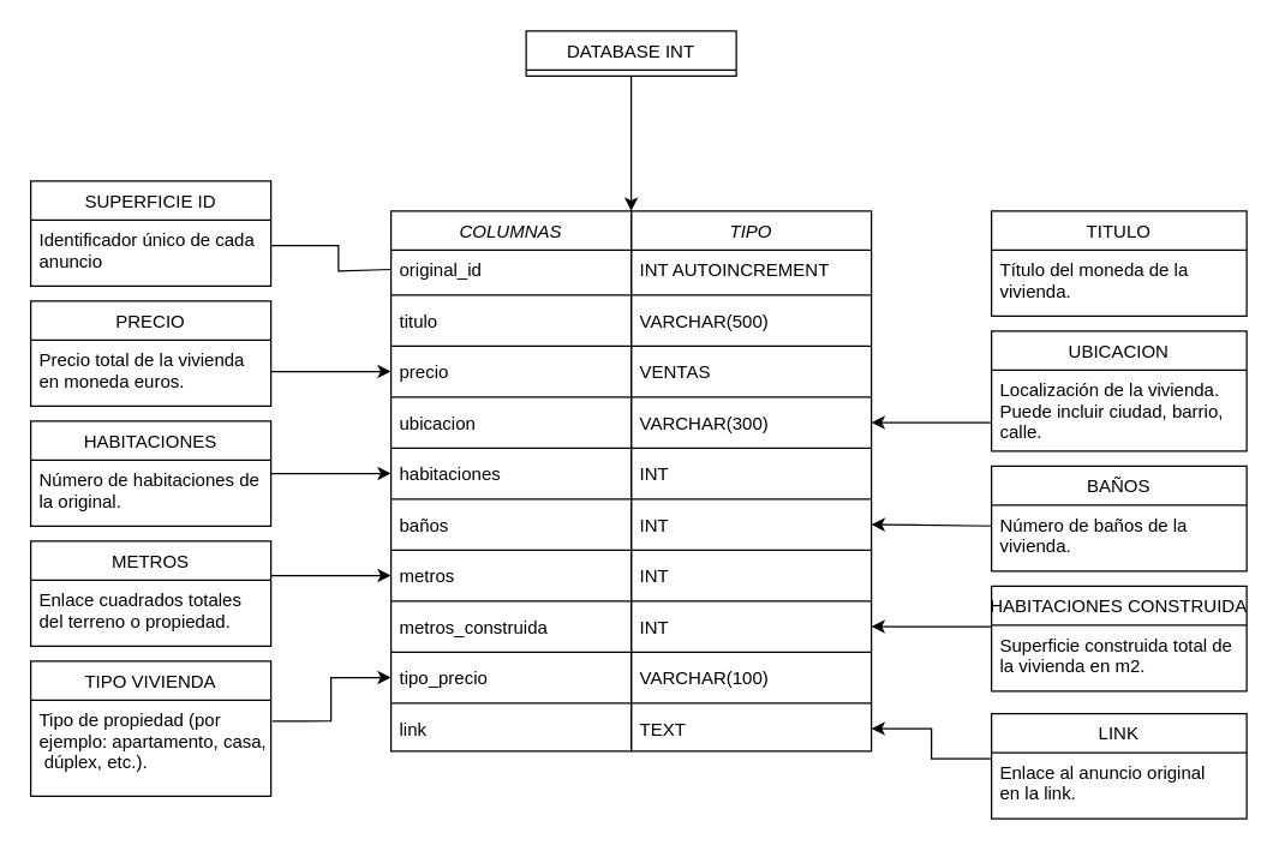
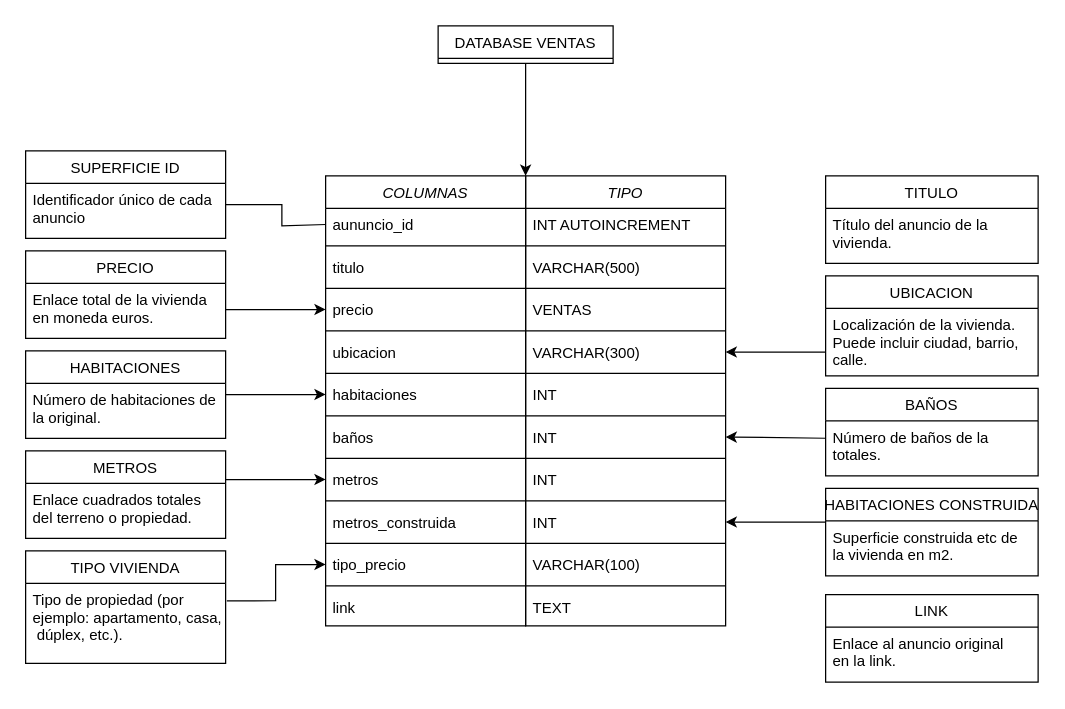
  <mxCell id="0" />
  <mxCell id="1" parent="0" />
  <mxCell id="2" value="TIPO" style="swimlane;fontStyle=2;align=center;verticalAlign=top;childLayout=stackLayout;horizontal=1;startSize=26;horizontalStack=0;resizeParent=1;resizeLast=0;collapsible=1;marginBottom=0;rounded=0;shadow=0;strokeWidth=1;" parent="1" vertex="1"><mxGeometry y="140" width="160" height="360" as="geometry" x="420"><mxRectangle x="230" y="140" width="160" height="26" as="alternateBounds" /></mxGeometry></mxCell>
  <mxCell id="3" value="INT AUTOINCREMENT" style="text;align=left;verticalAlign=top;spacingLeft=4;spacingRight=4;overflow=hidden;rotatable=0;points=[[0,0.5],[1,0.5]];portConstraint=eastwest;" parent="2" vertex="1"><mxGeometry y="26" width="160" height="26" as="geometry" /></mxCell>
  <mxCell id="4" value="" style="line;html=1;strokeWidth=1;align=left;verticalAlign=middle;spacingTop=-1;spacingLeft=3;spacingRight=3;rotatable=0;labelPosition=right;points=[];portConstraint=eastwest;" parent="2" vertex="1"><mxGeometry y="52" width="160" height="8" as="geometry" /></mxCell>
  <mxCell id="5" value="VARCHAR(500)" style="text;align=left;verticalAlign=top;spacingLeft=4;spacingRight=4;overflow=hidden;rotatable=0;points=[[0,0.5],[1,0.5]];portConstraint=eastwest;" parent="2" vertex="1"><mxGeometry y="60" width="160" height="26" as="geometry" /></mxCell>
  <mxCell id="6" value="" style="line;html=1;strokeWidth=1;align=left;verticalAlign=middle;spacingTop=-1;spacingLeft=3;spacingRight=3;rotatable=0;labelPosition=right;points=[];portConstraint=eastwest;" vertex="1" parent="2"><mxGeometry y="86" width="160" height="8" as="geometry" /></mxCell>
  <mxCell id="7" value="VENTAS" style="text;align=left;verticalAlign=top;spacingLeft=4;spacingRight=4;overflow=hidden;rotatable=0;points=[[0,0.5],[1,0.5]];portConstraint=eastwest;" vertex="1" parent="2"><mxGeometry y="94" width="160" height="26" as="geometry" /></mxCell>
  <mxCell id="8" value="" style="line;html=1;strokeWidth=1;align=left;verticalAlign=middle;spacingTop=-1;spacingLeft=3;spacingRight=3;rotatable=0;labelPosition=right;points=[];portConstraint=eastwest;" vertex="1" parent="2"><mxGeometry y="120" width="160" height="8" as="geometry" /></mxCell>
  <mxCell id="9" value="VARCHAR(300)" style="text;align=left;verticalAlign=top;spacingLeft=4;spacingRight=4;overflow=hidden;rotatable=0;points=[[0,0.5],[1,0.5]];portConstraint=eastwest;" vertex="1" parent="2"><mxGeometry y="128" width="160" height="26" as="geometry" /></mxCell>
  <mxCell id="10" value="" style="line;html=1;strokeWidth=1;align=left;verticalAlign=middle;spacingTop=-1;spacingLeft=3;spacingRight=3;rotatable=0;labelPosition=right;points=[];portConstraint=eastwest;" vertex="1" parent="2"><mxGeometry y="154" width="160" height="8" as="geometry" /></mxCell>
  <mxCell id="11" value="INT" style="text;align=left;verticalAlign=top;spacingLeft=4;spacingRight=4;overflow=hidden;rotatable=0;points=[[0,0.5],[1,0.5]];portConstraint=eastwest;" vertex="1" parent="2"><mxGeometry y="162" width="160" height="26" as="geometry" /></mxCell>
  <mxCell id="12" value="" style="line;html=1;strokeWidth=1;align=left;verticalAlign=middle;spacingTop=-1;spacingLeft=3;spacingRight=3;rotatable=0;labelPosition=right;points=[];portConstraint=eastwest;" vertex="1" parent="2"><mxGeometry y="188" width="160" height="8" as="geometry" /></mxCell>
  <mxCell id="13" value="INT" style="text;align=left;verticalAlign=top;spacingLeft=4;spacingRight=4;overflow=hidden;rotatable=0;points=[[0,0.5],[1,0.5]];portConstraint=eastwest;" vertex="1" parent="2"><mxGeometry y="196" width="160" height="26" as="geometry" /></mxCell>
  <mxCell id="14" value="" style="line;html=1;strokeWidth=1;align=left;verticalAlign=middle;spacingTop=-1;spacingLeft=3;spacingRight=3;rotatable=0;labelPosition=right;points=[];portConstraint=eastwest;" vertex="1" parent="2"><mxGeometry y="222" width="160" height="8" as="geometry" /></mxCell>
  <mxCell id="15" value="INT" style="text;align=left;verticalAlign=top;spacingLeft=4;spacingRight=4;overflow=hidden;rotatable=0;points=[[0,0.5],[1,0.5]];portConstraint=eastwest;" vertex="1" parent="2"><mxGeometry y="230" width="160" height="26" as="geometry" /></mxCell>
  <mxCell id="16" value="" style="line;html=1;strokeWidth=1;align=left;verticalAlign=middle;spacingTop=-1;spacingLeft=3;spacingRight=3;rotatable=0;labelPosition=right;points=[];portConstraint=eastwest;" vertex="1" parent="2"><mxGeometry y="256" width="160" height="8" as="geometry" /></mxCell>
  <mxCell id="17" value="INT" style="text;align=left;verticalAlign=top;spacingLeft=4;spacingRight=4;overflow=hidden;rotatable=0;points=[[0,0.5],[1,0.5]];portConstraint=eastwest;" vertex="1" parent="2"><mxGeometry y="264" width="160" height="26" as="geometry" /></mxCell>
  <mxCell id="18" value="" style="line;html=1;strokeWidth=1;align=left;verticalAlign=middle;spacingTop=-1;spacingLeft=3;spacingRight=3;rotatable=0;labelPosition=right;points=[];portConstraint=eastwest;" vertex="1" parent="2"><mxGeometry y="290" width="160" height="8" as="geometry" /></mxCell>
  <mxCell id="19" value="VARCHAR(100)" style="text;align=left;verticalAlign=top;spacingLeft=4;spacingRight=4;overflow=hidden;rotatable=0;points=[[0,0.5],[1,0.5]];portConstraint=eastwest;" vertex="1" parent="2"><mxGeometry y="298" width="160" height="26" as="geometry" /></mxCell>
  <mxCell id="20" value="" style="line;html=1;strokeWidth=1;align=left;verticalAlign=middle;spacingTop=-1;spacingLeft=3;spacingRight=3;rotatable=0;labelPosition=right;points=[];portConstraint=eastwest;" vertex="1" parent="2"><mxGeometry y="324" width="160" height="8" as="geometry" /></mxCell>
  <mxCell id="21" value="TEXT" style="text;align=left;verticalAlign=top;spacingLeft=4;spacingRight=4;overflow=hidden;rotatable=0;points=[[0,0.5],[1,0.5]];portConstraint=eastwest;" vertex="1" parent="2"><mxGeometry y="332" width="160" height="26" as="geometry" /></mxCell>
  <mxCell id="22" value="COLUMNAS" style="swimlane;fontStyle=2;align=center;verticalAlign=top;childLayout=stackLayout;horizontal=1;startSize=26;horizontalStack=0;resizeParent=1;resizeLast=0;collapsible=1;marginBottom=0;rounded=0;shadow=0;strokeWidth=1;" vertex="1" parent="1"><mxGeometry x="260" y="140" width="160" height="360" as="geometry"><mxRectangle x="230" y="140" width="160" height="26" as="alternateBounds" /></mxGeometry></mxCell>
- <mxCell id="23" value="original_id" style="text;align=left;verticalAlign=top;spacingLeft=4;spacingRight=4;overflow=hidden;rotatable=0;points=[[0,0.5],[1,0.5]];portConstraint=eastwest;" vertex="1" parent="22"><mxGeometry y="26" width="160" height="26" as="geometry" /></mxCell>
+ <mxCell id="23" value="aununcio_id" style="text;align=left;verticalAlign=top;spacingLeft=4;spacingRight=4;overflow=hidden;rotatable=0;points=[[0,0.5],[1,0.5]];portConstraint=eastwest;" vertex="1" parent="22"><mxGeometry y="26" width="160" height="26" as="geometry" /></mxCell>
  <mxCell id="24" value="" style="line;html=1;strokeWidth=1;align=left;verticalAlign=middle;spacingTop=-1;spacingLeft=3;spacingRight=3;rotatable=0;labelPosition=right;points=[];portConstraint=eastwest;" vertex="1" parent="22"><mxGeometry y="52" width="160" height="8" as="geometry" /></mxCell>
  <mxCell id="25" value="titulo" style="text;align=left;verticalAlign=top;spacingLeft=4;spacingRight=4;overflow=hidden;rotatable=0;points=[[0,0.5],[1,0.5]];portConstraint=eastwest;" vertex="1" parent="22"><mxGeometry y="60" width="160" height="26" as="geometry" /></mxCell>
  <mxCell id="26" value="" style="line;html=1;strokeWidth=1;align=left;verticalAlign=middle;spacingTop=-1;spacingLeft=3;spacingRight=3;rotatable=0;labelPosition=right;points=[];portConstraint=eastwest;" vertex="1" parent="22"><mxGeometry y="86" width="160" height="8" as="geometry" /></mxCell>
  <mxCell id="27" value="precio" style="text;align=left;verticalAlign=top;spacingLeft=4;spacingRight=4;overflow=hidden;rotatable=0;points=[[0,0.5],[1,0.5]];portConstraint=eastwest;" vertex="1" parent="22"><mxGeometry y="94" width="160" height="26" as="geometry" /></mxCell>
  <mxCell id="28" value="" style="line;html=1;strokeWidth=1;align=left;verticalAlign=middle;spacingTop=-1;spacingLeft=3;spacingRight=3;rotatable=0;labelPosition=right;points=[];portConstraint=eastwest;" vertex="1" parent="22"><mxGeometry y="120" width="160" height="8" as="geometry" /></mxCell>
  <mxCell id="29" value="ubicacion" style="text;align=left;verticalAlign=top;spacingLeft=4;spacingRight=4;overflow=hidden;rotatable=0;points=[[0,0.5],[1,0.5]];portConstraint=eastwest;" vertex="1" parent="22"><mxGeometry y="128" width="160" height="26" as="geometry" /></mxCell>
  <mxCell id="30" value="" style="line;html=1;strokeWidth=1;align=left;verticalAlign=middle;spacingTop=-1;spacingLeft=3;spacingRight=3;rotatable=0;labelPosition=right;points=[];portConstraint=eastwest;" vertex="1" parent="22"><mxGeometry y="154" width="160" height="8" as="geometry" /></mxCell>
  <mxCell id="31" value="habitaciones" style="text;align=left;verticalAlign=top;spacingLeft=4;spacingRight=4;overflow=hidden;rotatable=0;points=[[0,0.5],[1,0.5]];portConstraint=eastwest;" vertex="1" parent="22"><mxGeometry y="162" width="160" height="26" as="geometry" /></mxCell>
  <mxCell id="32" value="" style="line;html=1;strokeWidth=1;align=left;verticalAlign=middle;spacingTop=-1;spacingLeft=3;spacingRight=3;rotatable=0;labelPosition=right;points=[];portConstraint=eastwest;" vertex="1" parent="22"><mxGeometry y="188" width="160" height="8" as="geometry" /></mxCell>
  <mxCell id="33" value="baños" style="text;align=left;verticalAlign=top;spacingLeft=4;spacingRight=4;overflow=hidden;rotatable=0;points=[[0,0.5],[1,0.5]];portConstraint=eastwest;" vertex="1" parent="22"><mxGeometry y="196" width="160" height="26" as="geometry" /></mxCell>
  <mxCell id="34" value="" style="line;html=1;strokeWidth=1;align=left;verticalAlign=middle;spacingTop=-1;spacingLeft=3;spacingRight=3;rotatable=0;labelPosition=right;points=[];portConstraint=eastwest;" vertex="1" parent="22"><mxGeometry y="222" width="160" height="8" as="geometry" /></mxCell>
  <mxCell id="35" value="metros" style="text;align=left;verticalAlign=top;spacingLeft=4;spacingRight=4;overflow=hidden;rotatable=0;points=[[0,0.5],[1,0.5]];portConstraint=eastwest;" vertex="1" parent="22"><mxGeometry y="230" width="160" height="26" as="geometry" /></mxCell>
  <mxCell id="36" value="" style="line;html=1;strokeWidth=1;align=left;verticalAlign=middle;spacingTop=-1;spacingLeft=3;spacingRight=3;rotatable=0;labelPosition=right;points=[];portConstraint=eastwest;" vertex="1" parent="22"><mxGeometry y="256" width="160" height="8" as="geometry" /></mxCell>
  <mxCell id="37" value="metros_construida" style="text;align=left;verticalAlign=top;spacingLeft=4;spacingRight=4;overflow=hidden;rotatable=0;points=[[0,0.5],[1,0.5]];portConstraint=eastwest;" vertex="1" parent="22"><mxGeometry y="264" width="160" height="26" as="geometry" /></mxCell>
  <mxCell id="38" value="" style="line;html=1;strokeWidth=1;align=left;verticalAlign=middle;spacingTop=-1;spacingLeft=3;spacingRight=3;rotatable=0;labelPosition=right;points=[];portConstraint=eastwest;" vertex="1" parent="22"><mxGeometry y="290" width="160" height="8" as="geometry" /></mxCell>
  <mxCell id="39" value="tipo_precio" style="text;align=left;verticalAlign=top;spacingLeft=4;spacingRight=4;overflow=hidden;rotatable=0;points=[[0,0.5],[1,0.5]];portConstraint=eastwest;" vertex="1" parent="22"><mxGeometry y="298" width="160" height="26" as="geometry" /></mxCell>
  <mxCell id="40" value="" style="line;html=1;strokeWidth=1;align=left;verticalAlign=middle;spacingTop=-1;spacingLeft=3;spacingRight=3;rotatable=0;labelPosition=right;points=[];portConstraint=eastwest;" vertex="1" parent="22"><mxGeometry y="324" width="160" height="8" as="geometry" /></mxCell>
  <mxCell id="41" value="link" style="text;align=left;verticalAlign=top;spacingLeft=4;spacingRight=4;overflow=hidden;rotatable=0;points=[[0,0.5],[1,0.5]];portConstraint=eastwest;" vertex="1" parent="22"><mxGeometry y="332" width="160" height="26" as="geometry" /></mxCell>
  <mxCell id="42" value="LINK" style="swimlane;fontStyle=0;align=center;verticalAlign=top;childLayout=stackLayout;horizontal=1;startSize=26;horizontalStack=0;resizeParent=1;resizeLast=0;collapsible=1;marginBottom=0;rounded=0;shadow=0;strokeWidth=1;" vertex="1" parent="1"><mxGeometry x="660" y="475" width="170" height="70" as="geometry"><mxRectangle x="130" y="380" width="160" height="26" as="alternateBounds" /></mxGeometry></mxCell>
  <mxCell id="43" value="Enlace al anuncio original &#10;en la link." style="text;align=left;verticalAlign=top;spacingLeft=4;spacingRight=4;overflow=hidden;rotatable=0;points=[[0,0.5],[1,0.5]];portConstraint=eastwest;" vertex="1" parent="42"><mxGeometry y="26" width="170" height="44" as="geometry" /></mxCell>
  <mxCell id="44" value="TIPO VIVIENDA" style="swimlane;fontStyle=0;align=center;verticalAlign=top;childLayout=stackLayout;horizontal=1;startSize=26;horizontalStack=0;resizeParent=1;resizeLast=0;collapsible=1;marginBottom=0;rounded=0;shadow=0;strokeWidth=1;" vertex="1" parent="1"><mxGeometry x="20" y="440" width="160" height="90" as="geometry"><mxRectangle x="130" y="380" width="160" height="26" as="alternateBounds" /></mxGeometry></mxCell>
  <mxCell id="45" value="Tipo de propiedad (por &#10;ejemplo: apartamento, casa,&#10; dúplex, etc.)." style="text;align=left;verticalAlign=top;spacingLeft=4;spacingRight=4;overflow=hidden;rotatable=0;points=[[0,0.5],[1,0.5]];portConstraint=eastwest;" vertex="1" parent="44"><mxGeometry y="26" width="160" height="64" as="geometry" /></mxCell>
  <mxCell id="46" value="" style="endArrow=classic;html=1;rounded=0;entryX=0;entryY=0.5;entryDx=0;entryDy=0;exitX=1.006;exitY=0.219;exitDx=0;exitDy=0;exitPerimeter=0;" edge="1" parent="1" source="45" target="39"><mxGeometry width="50" height="50" relative="1" as="geometry"><mxPoint x="310" y="660" as="sourcePoint" /><mxPoint x="190" y="491" as="targetPoint" /><Array as="points"><mxPoint x="220" y="480" /><mxPoint x="220" y="451" /></Array></mxGeometry></mxCell>
  <mxCell id="47" value="" style="endArrow=classic;html=1;rounded=0;entryX=1;entryY=0.5;entryDx=0;entryDy=0;" edge="1" parent="1" target="17"><mxGeometry width="50" height="50" relative="1" as="geometry"><mxPoint x="660" y="417" as="sourcePoint" /><mxPoint x="580" y="420" as="targetPoint" /></mxGeometry></mxCell>
  <mxCell id="48" value="" style="endArrow=classic;html=1;rounded=0;entryX=1;entryY=0.5;entryDx=0;entryDy=0;" edge="1" parent="1" target="13"><mxGeometry width="50" height="50" relative="1" as="geometry"><mxPoint x="660" y="350" as="sourcePoint" /><mxPoint x="580" y="350" as="targetPoint" /></mxGeometry></mxCell>
  <mxCell id="49" value="" style="endArrow=classic;html=1;rounded=0;entryX=1;entryY=0.5;entryDx=0;entryDy=0;" edge="1" parent="1" target="9"><mxGeometry width="50" height="50" relative="1" as="geometry"><mxPoint x="660" y="281" as="sourcePoint" /><mxPoint x="600" y="310" as="targetPoint" /></mxGeometry></mxCell>
  <mxCell id="50" value="" style="endArrow=classic;html=1;rounded=0;entryX=0;entryY=0.5;entryDx=0;entryDy=0;" edge="1" parent="1" target="35"><mxGeometry width="50" height="50" relative="1" as="geometry"><mxPoint x="180" y="383" as="sourcePoint" /><mxPoint x="260" y="380" as="targetPoint" /></mxGeometry></mxCell>
  <mxCell id="51" value="" style="endArrow=classic;html=1;rounded=0;entryX=0;entryY=0.5;entryDx=0;entryDy=0;" edge="1" parent="1" target="31"><mxGeometry width="50" height="50" relative="1" as="geometry"><mxPoint x="180" y="315" as="sourcePoint" /><mxPoint x="250" y="310" as="targetPoint" /></mxGeometry></mxCell>
  <mxCell id="52" value="" style="endArrow=classic;html=1;rounded=0;entryX=0;entryY=0.5;entryDx=0;entryDy=0;" edge="1" parent="1" target="27"><mxGeometry width="50" height="50" relative="1" as="geometry"><mxPoint x="180" y="247" as="sourcePoint" /><mxPoint x="180" y="240" as="targetPoint" /></mxGeometry></mxCell>
  <mxCell id="53" value="" style="endArrow=none;html=1;rounded=0;entryX=0;entryY=0.5;entryDx=0;entryDy=0;exitX=1;exitY=0.5;exitDx=0;exitDy=0;" edge="1" parent="1" source="61" target="23"><mxGeometry width="50" height="50" relative="1" as="geometry"><mxPoint x="180" y="180" as="sourcePoint" /><mxPoint x="190" y="170" as="targetPoint" /><Array as="points"><mxPoint x="225" y="163" /><mxPoint x="225" y="180" /></Array></mxGeometry></mxCell>
  <mxCell id="54" value="METROS" style="swimlane;fontStyle=0;align=center;verticalAlign=top;childLayout=stackLayout;horizontal=1;startSize=26;horizontalStack=0;resizeParent=1;resizeLast=0;collapsible=1;marginBottom=0;rounded=0;shadow=0;strokeWidth=1;" vertex="1" parent="1"><mxGeometry x="20" y="360" width="160" height="70" as="geometry"><mxRectangle x="130" y="380" width="160" height="26" as="alternateBounds" /></mxGeometry></mxCell>
  <mxCell id="55" value="Enlace cuadrados totales &#10;del terreno o propiedad." style="text;align=left;verticalAlign=top;spacingLeft=4;spacingRight=4;overflow=hidden;rotatable=0;points=[[0,0.5],[1,0.5]];portConstraint=eastwest;" vertex="1" parent="54"><mxGeometry y="26" width="160" height="34" as="geometry" /></mxCell>
  <mxCell id="56" value="HABITACIONES" style="swimlane;fontStyle=0;align=center;verticalAlign=top;childLayout=stackLayout;horizontal=1;startSize=26;horizontalStack=0;resizeParent=1;resizeLast=0;collapsible=1;marginBottom=0;rounded=0;shadow=0;strokeWidth=1;" vertex="1" parent="1"><mxGeometry x="20" y="280" width="160" height="70" as="geometry"><mxRectangle x="130" y="380" width="160" height="26" as="alternateBounds" /></mxGeometry></mxCell>
  <mxCell id="57" value="Número de habitaciones de&#10;la original." style="text;align=left;verticalAlign=top;spacingLeft=4;spacingRight=4;overflow=hidden;rotatable=0;points=[[0,0.5],[1,0.5]];portConstraint=eastwest;" vertex="1" parent="56"><mxGeometry y="26" width="160" height="34" as="geometry" /></mxCell>
  <mxCell id="58" value="PRECIO" style="swimlane;fontStyle=0;align=center;verticalAlign=top;childLayout=stackLayout;horizontal=1;startSize=26;horizontalStack=0;resizeParent=1;resizeLast=0;collapsible=1;marginBottom=0;rounded=0;shadow=0;strokeWidth=1;" vertex="1" parent="1"><mxGeometry x="20" y="200" width="160" height="70" as="geometry"><mxRectangle x="130" y="380" width="160" height="26" as="alternateBounds" /></mxGeometry></mxCell>
- <mxCell id="59" value="Precio total de la vivienda &#10;en moneda euros." style="text;align=left;verticalAlign=top;spacingLeft=4;spacingRight=4;overflow=hidden;rotatable=0;points=[[0,0.5],[1,0.5]];portConstraint=eastwest;" vertex="1" parent="58"><mxGeometry y="26" width="160" height="34" as="geometry" /></mxCell>
+ <mxCell id="59" value="Enlace total de la vivienda &#10;en moneda euros." style="text;align=left;verticalAlign=top;spacingLeft=4;spacingRight=4;overflow=hidden;rotatable=0;points=[[0,0.5],[1,0.5]];portConstraint=eastwest;" vertex="1" parent="58"><mxGeometry y="26" width="160" height="34" as="geometry" /></mxCell>
  <mxCell id="60" value="SUPERFICIE ID" style="swimlane;fontStyle=0;align=center;verticalAlign=top;childLayout=stackLayout;horizontal=1;startSize=26;horizontalStack=0;resizeParent=1;resizeLast=0;collapsible=1;marginBottom=0;rounded=0;shadow=0;strokeWidth=1;" vertex="1" parent="1"><mxGeometry x="20" y="120" width="160" height="70" as="geometry"><mxRectangle x="130" y="380" width="160" height="26" as="alternateBounds" /></mxGeometry></mxCell>
  <mxCell id="61" value="Identificador único de cada &#10;anuncio" style="text;align=left;verticalAlign=top;spacingLeft=4;spacingRight=4;overflow=hidden;rotatable=0;points=[[0,0.5],[1,0.5]];portConstraint=eastwest;" vertex="1" parent="60"><mxGeometry y="26" width="160" height="34" as="geometry" /></mxCell>
  <mxCell id="62" value="HABITACIONES CONSTRUIDA" style="swimlane;fontStyle=0;align=center;verticalAlign=top;childLayout=stackLayout;horizontal=1;startSize=26;horizontalStack=0;resizeParent=1;resizeLast=0;collapsible=1;marginBottom=0;rounded=0;shadow=0;strokeWidth=1;" vertex="1" parent="1"><mxGeometry x="660" y="390" width="170" height="70" as="geometry"><mxRectangle x="130" y="380" width="160" height="26" as="alternateBounds" /></mxGeometry></mxCell>
- <mxCell id="63" value="Superficie construida total de &#10;la vivienda en m2." style="text;align=left;verticalAlign=top;spacingLeft=4;spacingRight=4;overflow=hidden;rotatable=0;points=[[0,0.5],[1,0.5]];portConstraint=eastwest;" vertex="1" parent="62"><mxGeometry y="26" width="170" height="44" as="geometry" /></mxCell>
+ <mxCell id="63" value="Superficie construida etc de &#10;la vivienda en m2." style="text;align=left;verticalAlign=top;spacingLeft=4;spacingRight=4;overflow=hidden;rotatable=0;points=[[0,0.5],[1,0.5]];portConstraint=eastwest;" vertex="1" parent="62"><mxGeometry y="26" width="170" height="44" as="geometry" /></mxCell>
  <mxCell id="64" value="BAÑOS" style="swimlane;fontStyle=0;align=center;verticalAlign=top;childLayout=stackLayout;horizontal=1;startSize=26;horizontalStack=0;resizeParent=1;resizeLast=0;collapsible=1;marginBottom=0;rounded=0;shadow=0;strokeWidth=1;" vertex="1" parent="1"><mxGeometry x="660" y="310" width="170" height="70" as="geometry"><mxRectangle x="130" y="380" width="160" height="26" as="alternateBounds" /></mxGeometry></mxCell>
- <mxCell id="65" value="Número de baños de la &#10;vivienda." style="text;align=left;verticalAlign=top;spacingLeft=4;spacingRight=4;overflow=hidden;rotatable=0;points=[[0,0.5],[1,0.5]];portConstraint=eastwest;" vertex="1" parent="64"><mxGeometry y="26" width="170" height="34" as="geometry" /></mxCell>
+ <mxCell id="65" value="Número de baños de la &#10;totales." style="text;align=left;verticalAlign=top;spacingLeft=4;spacingRight=4;overflow=hidden;rotatable=0;points=[[0,0.5],[1,0.5]];portConstraint=eastwest;" vertex="1" parent="64"><mxGeometry y="26" width="170" height="34" as="geometry" /></mxCell>
  <mxCell id="66" value="UBICACION" style="swimlane;fontStyle=0;align=center;verticalAlign=top;childLayout=stackLayout;horizontal=1;startSize=26;horizontalStack=0;resizeParent=1;resizeLast=0;collapsible=1;marginBottom=0;rounded=0;shadow=0;strokeWidth=1;" vertex="1" parent="1"><mxGeometry x="660" y="220" width="170" height="80" as="geometry"><mxRectangle x="130" y="380" width="160" height="26" as="alternateBounds" /></mxGeometry></mxCell>
  <mxCell id="67" value="Localización de la vivienda. &#10;Puede incluir ciudad, barrio, &#10;calle." style="text;align=left;verticalAlign=top;spacingLeft=4;spacingRight=4;overflow=hidden;rotatable=0;points=[[0,0.5],[1,0.5]];portConstraint=eastwest;" vertex="1" parent="66"><mxGeometry y="26" width="170" height="54" as="geometry" /></mxCell>
  <mxCell id="68" value="TITULO" style="swimlane;fontStyle=0;align=center;verticalAlign=top;childLayout=stackLayout;horizontal=1;startSize=26;horizontalStack=0;resizeParent=1;resizeLast=0;collapsible=1;marginBottom=0;rounded=0;shadow=0;strokeWidth=1;" vertex="1" parent="1"><mxGeometry x="660" y="140" width="170" height="70" as="geometry"><mxRectangle x="130" y="380" width="160" height="26" as="alternateBounds" /></mxGeometry></mxCell>
- <mxCell id="69" value="Título del moneda de la &#10;vivienda." style="text;align=left;verticalAlign=top;spacingLeft=4;spacingRight=4;overflow=hidden;rotatable=0;points=[[0,0.5],[1,0.5]];portConstraint=eastwest;" vertex="1" parent="68"><mxGeometry y="26" width="170" height="34" as="geometry" /></mxCell>
- <mxCell id="70" value="" style="endArrow=classic;html=1;rounded=0;exitX=0;exitY=0.091;exitDx=0;exitDy=0;entryX=1;entryY=0.5;entryDx=0;entryDy=0;exitPerimeter=0;" edge="1" parent="1" source="43" target="21"><mxGeometry width="50" height="50" relative="1" as="geometry"><mxPoint x="430" y="510" as="sourcePoint" /><mxPoint x="480" y="460" as="targetPoint" /><Array as="points"><mxPoint x="620" y="505" /><mxPoint x="620" y="485" /></Array></mxGeometry></mxCell>
- <mxCell id="71" value="DATABASE INT" style="swimlane;fontStyle=0;align=center;verticalAlign=top;childLayout=stackLayout;horizontal=1;startSize=26;horizontalStack=0;resizeParent=1;resizeLast=0;collapsible=1;marginBottom=0;rounded=0;shadow=0;strokeWidth=1;" vertex="1" parent="1"><mxGeometry x="350" y="20" width="140" height="30" as="geometry"><mxRectangle x="130" y="380" width="160" height="26" as="alternateBounds" /></mxGeometry></mxCell>
+ <mxCell id="69" value="Título del anuncio de la &#10;vivienda." style="text;align=left;verticalAlign=top;spacingLeft=4;spacingRight=4;overflow=hidden;rotatable=0;points=[[0,0.5],[1,0.5]];portConstraint=eastwest;" vertex="1" parent="68"><mxGeometry y="26" width="170" height="34" as="geometry" /></mxCell>
+ <mxCell id="71" value="DATABASE VENTAS" style="swimlane;fontStyle=0;align=center;verticalAlign=top;childLayout=stackLayout;horizontal=1;startSize=26;horizontalStack=0;resizeParent=1;resizeLast=0;collapsible=1;marginBottom=0;rounded=0;shadow=0;strokeWidth=1;" vertex="1" parent="1"><mxGeometry x="350" y="20" width="140" height="30" as="geometry"><mxRectangle x="130" y="380" width="160" height="26" as="alternateBounds" /></mxGeometry></mxCell>
  <mxCell id="72" value="" style="endArrow=classic;html=1;rounded=0;entryX=1;entryY=0;entryDx=0;entryDy=0;" edge="1" parent="1" target="22"><mxGeometry width="50" height="50" relative="1" as="geometry"><mxPoint y="50" as="sourcePoint" x="420" /><mxPoint x="455" y="350" as="targetPoint" /></mxGeometry></mxCell>
